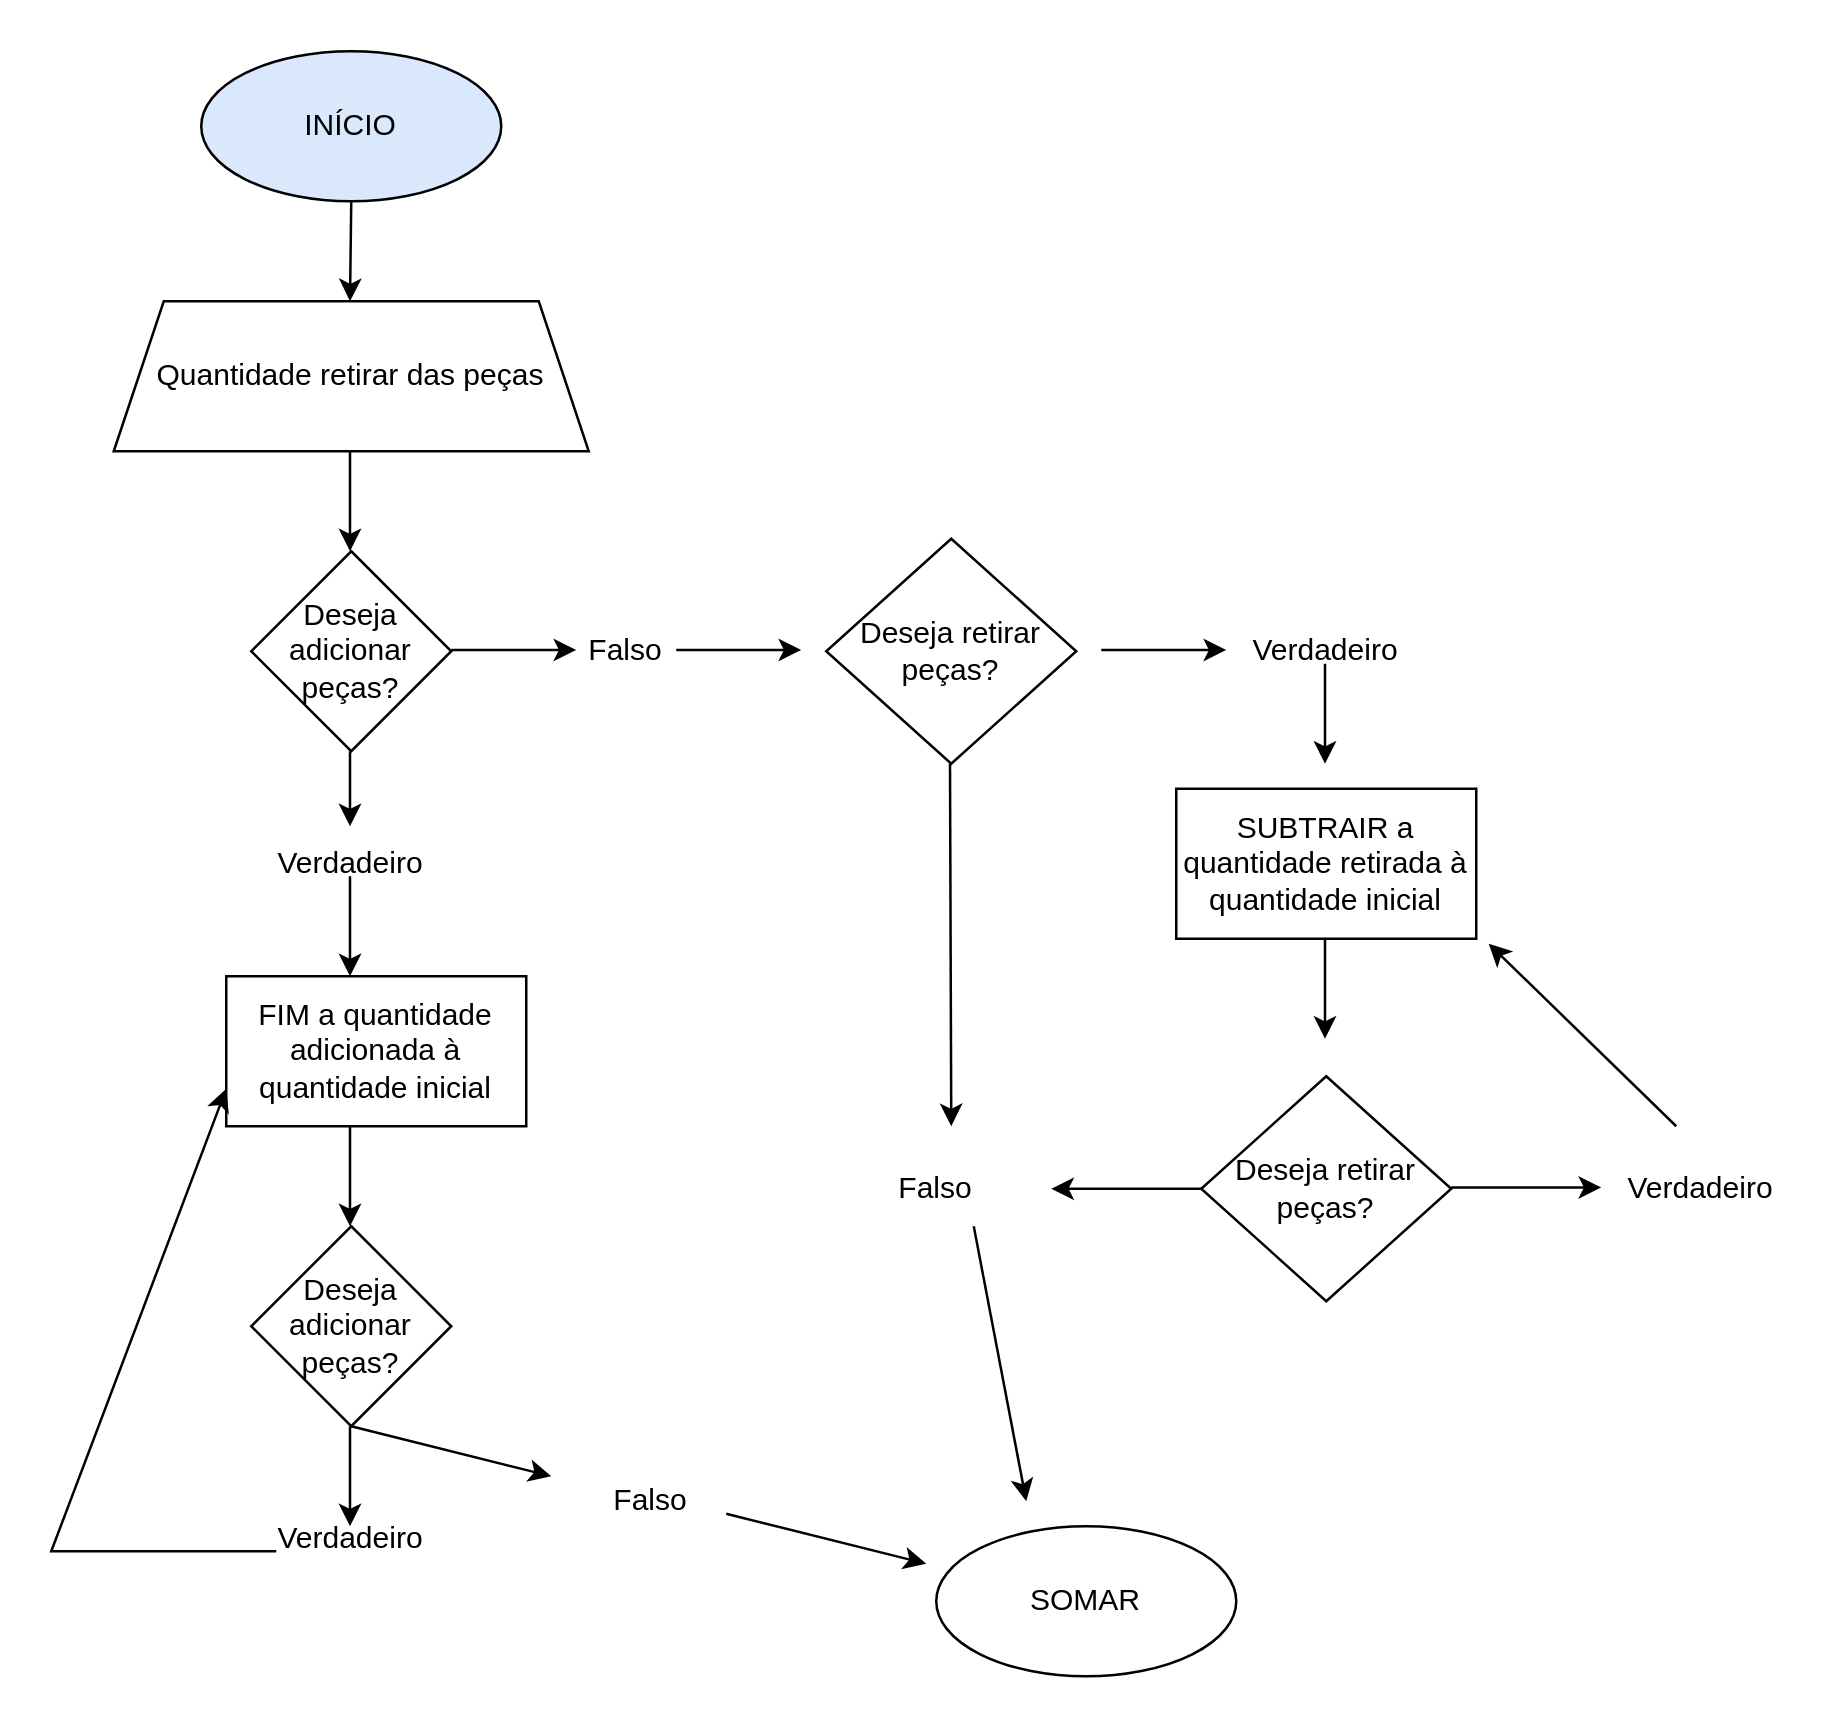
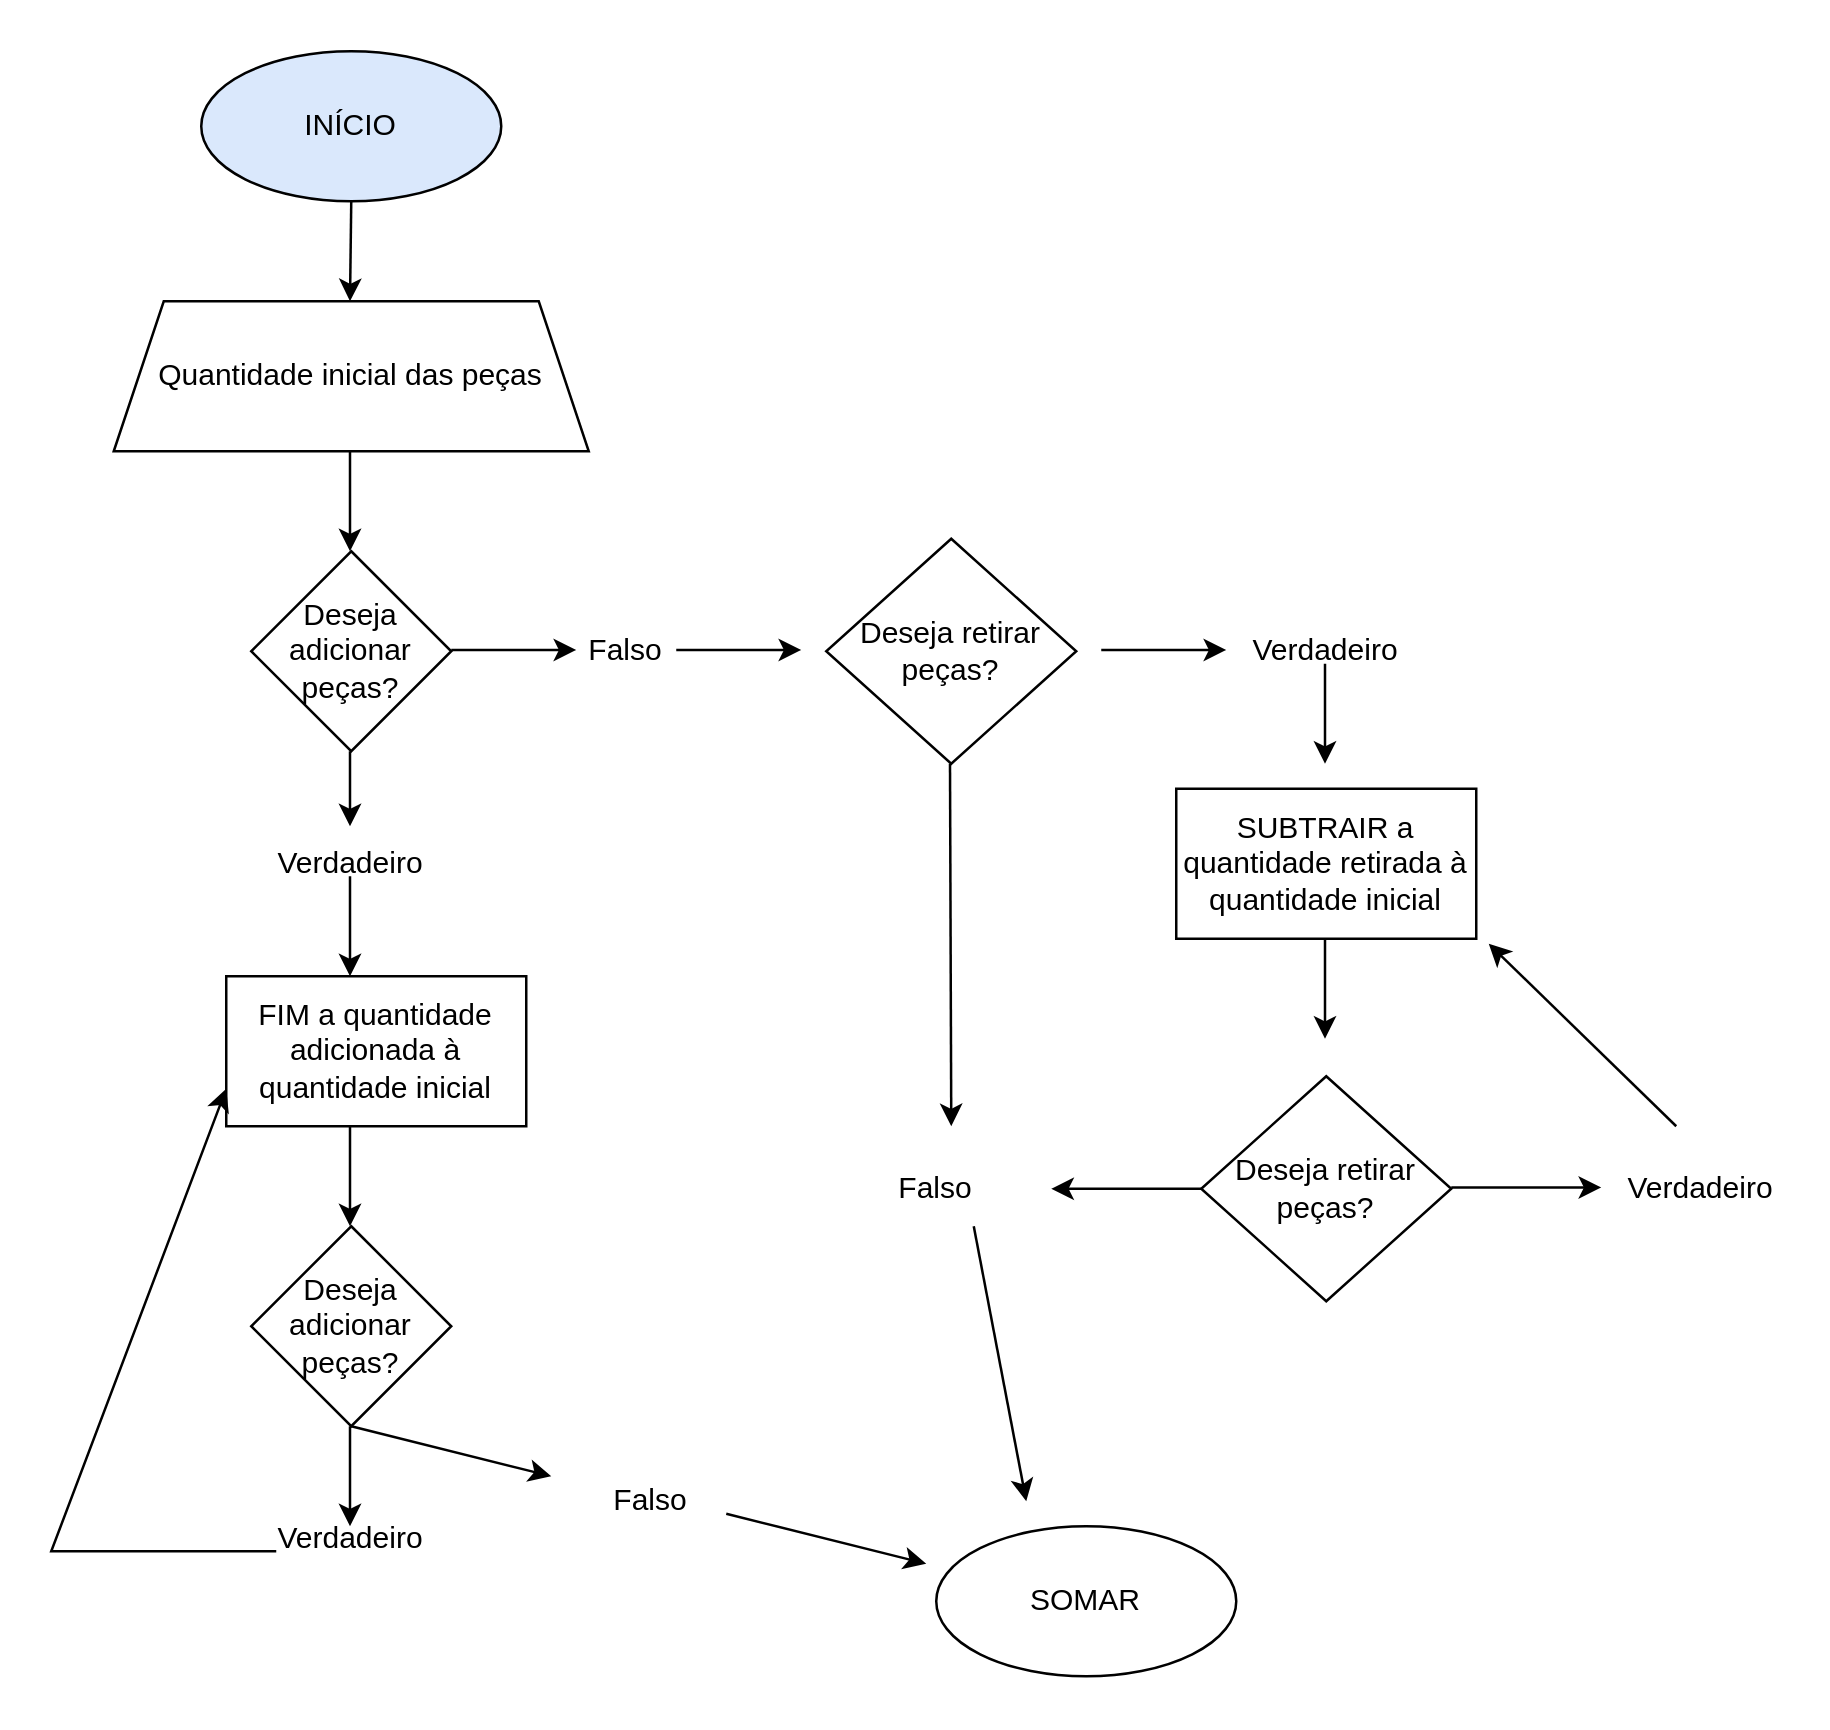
  <mxCell id="0" />
  <mxCell id="1" parent="0" />
  <mxCell id="2" value="INÍCIO" style="ellipse;whiteSpace=wrap;html=1;fillColor=#dae8fc;" vertex="1" parent="1"><mxGeometry x="80" y="20" width="120" height="60" as="geometry" /></mxCell>
- <mxCell id="3" value="Quantidade retirar das peças" style="shape=trapezoid;perimeter=trapezoidPerimeter;whiteSpace=wrap;html=1;fixedSize=1;" vertex="1" parent="1"><mxGeometry x="45" y="120" width="190" height="60" as="geometry" /></mxCell>
+ <mxCell id="3" value="Quantidade inicial das peças" style="shape=trapezoid;perimeter=trapezoidPerimeter;whiteSpace=wrap;html=1;fixedSize=1;" vertex="1" parent="1"><mxGeometry x="45" y="120" width="190" height="60" as="geometry" /></mxCell>
  <mxCell id="4" value="Deseja adicionar peças?" style="rhombus;whiteSpace=wrap;html=1;" vertex="1" parent="1"><mxGeometry x="100" y="220" width="80" height="80" as="geometry" /></mxCell>
  <mxCell id="5" value="FIM a quantidade adicionada à quantidade inicial" style="rounded=0;whiteSpace=wrap;html=1;" vertex="1" parent="1"><mxGeometry x="90" y="390" width="120" height="60" as="geometry" /></mxCell>
  <mxCell id="6" value="" style="endArrow=classic;html=1;rounded=0;" edge="1" parent="1"><mxGeometry width="50" height="50" relative="1" as="geometry"><mxPoint x="140" y="80" as="sourcePoint" /><mxPoint x="139.5" y="120" as="targetPoint" /><Array as="points" /></mxGeometry></mxCell>
  <mxCell id="7" value="" style="endArrow=classic;html=1;rounded=0;" edge="1" parent="1"><mxGeometry width="50" height="50" relative="1" as="geometry"><mxPoint x="139.5" y="180" as="sourcePoint" /><mxPoint x="139.5" y="220" as="targetPoint" /><Array as="points" /></mxGeometry></mxCell>
  <mxCell id="8" value="" style="endArrow=classic;html=1;rounded=0;" edge="1" parent="1"><mxGeometry width="50" height="50" relative="1" as="geometry"><mxPoint x="139.5" y="300" as="sourcePoint" /><mxPoint x="139.5" y="330" as="targetPoint" /><Array as="points"><mxPoint x="139.5" y="300" /></Array></mxGeometry></mxCell>
  <mxCell id="9" value="Verdadeiro" style="text;html=1;strokeColor=none;fillColor=none;align=center;verticalAlign=middle;whiteSpace=wrap;rounded=0;" vertex="1" parent="1"><mxGeometry x="110" y="330" width="60" height="30" as="geometry" /></mxCell>
  <mxCell id="10" value="" style="endArrow=classic;html=1;rounded=0;" edge="1" parent="1"><mxGeometry width="50" height="50" relative="1" as="geometry"><mxPoint x="139.5" y="350" as="sourcePoint" /><mxPoint x="139.5" y="390" as="targetPoint" /><Array as="points" /></mxGeometry></mxCell>
  <mxCell id="11" value="Deseja adicionar peças?" style="rhombus;whiteSpace=wrap;html=1;" vertex="1" parent="1"><mxGeometry x="100" y="490" width="80" height="80" as="geometry" /></mxCell>
  <mxCell id="12" value="Verdadeiro" style="text;html=1;strokeColor=none;fillColor=none;align=center;verticalAlign=middle;whiteSpace=wrap;rounded=0;" vertex="1" parent="1"><mxGeometry x="110" y="600" width="60" height="30" as="geometry" /></mxCell>
  <mxCell id="13" value="" style="endArrow=classic;html=1;rounded=0;" edge="1" parent="1"><mxGeometry width="50" height="50" relative="1" as="geometry"><mxPoint x="139.5" y="450" as="sourcePoint" /><mxPoint x="139.5" y="490" as="targetPoint" /><Array as="points" /></mxGeometry></mxCell>
  <mxCell id="14" value="" style="endArrow=classic;html=1;rounded=0;" edge="1" parent="1"><mxGeometry width="50" height="50" relative="1" as="geometry"><mxPoint x="139.5" y="570" as="sourcePoint" /><mxPoint x="139.5" y="610" as="targetPoint" /></mxGeometry></mxCell>
  <mxCell id="15" value="" style="endArrow=classic;html=1;rounded=0;entryX=0;entryY=0.75;entryDx=0;entryDy=0;" edge="1" parent="1" target="5"><mxGeometry width="50" height="50" relative="1" as="geometry"><mxPoint x="110" y="620" as="sourcePoint" /><mxPoint x="20" y="420" as="targetPoint" /><Array as="points"><mxPoint x="20" y="620" /></Array></mxGeometry></mxCell>
  <mxCell id="16" value="" style="endArrow=classic;html=1;rounded=0;" edge="1" parent="1"><mxGeometry width="50" height="50" relative="1" as="geometry"><mxPoint x="180" y="259.5" as="sourcePoint" /><mxPoint x="230" y="259.5" as="targetPoint" /></mxGeometry></mxCell>
  <mxCell id="17" value="Falso" style="text;html=1;strokeColor=none;fillColor=none;align=center;verticalAlign=middle;whiteSpace=wrap;rounded=0;" vertex="1" parent="1"><mxGeometry x="220" y="245" width="60" height="30" as="geometry" /></mxCell>
  <mxCell id="18" value="" style="endArrow=classic;html=1;rounded=0;" edge="1" parent="1"><mxGeometry width="50" height="50" relative="1" as="geometry"><mxPoint x="270" y="259.5" as="sourcePoint" /><mxPoint x="320" y="259.5" as="targetPoint" /></mxGeometry></mxCell>
  <mxCell id="19" value="SUBTRAIR a quantidade retirada à quantidade inicial" style="rounded=0;whiteSpace=wrap;html=1;" vertex="1" parent="1"><mxGeometry x="470" y="315" width="120" height="60" as="geometry" /></mxCell>
  <mxCell id="20" value="Deseja retirar peças?" style="rhombus;whiteSpace=wrap;html=1;" vertex="1" parent="1"><mxGeometry x="330" y="215" width="100" height="90" as="geometry" /></mxCell>
  <mxCell id="21" value="" style="endArrow=classic;html=1;rounded=0;" edge="1" parent="1"><mxGeometry width="50" height="50" relative="1" as="geometry"><mxPoint x="440" y="259.5" as="sourcePoint" /><mxPoint x="490" y="259.5" as="targetPoint" /></mxGeometry></mxCell>
  <mxCell id="22" value="Verdadeiro" style="text;html=1;strokeColor=none;fillColor=none;align=center;verticalAlign=middle;whiteSpace=wrap;rounded=0;" vertex="1" parent="1"><mxGeometry x="500" y="245" width="60" height="30" as="geometry" /></mxCell>
  <mxCell id="23" value="" style="endArrow=classic;html=1;rounded=0;" edge="1" parent="1"><mxGeometry width="50" height="50" relative="1" as="geometry"><mxPoint x="529.5" y="265" as="sourcePoint" /><mxPoint x="529.5" y="305" as="targetPoint" /><Array as="points"><mxPoint x="529.5" y="295" /></Array></mxGeometry></mxCell>
  <mxCell id="24" value="" style="endArrow=classic;html=1;rounded=0;" edge="1" parent="1"><mxGeometry width="50" height="50" relative="1" as="geometry"><mxPoint x="379.5" y="305" as="sourcePoint" /><mxPoint x="380" y="450" as="targetPoint" /></mxGeometry></mxCell>
  <mxCell id="25" value="Deseja retirar peças?" style="rhombus;whiteSpace=wrap;html=1;" vertex="1" parent="1"><mxGeometry x="480" y="430" width="100" height="90" as="geometry" /></mxCell>
  <mxCell id="26" value="" style="endArrow=classic;html=1;rounded=0;exitX=0;exitY=0.5;exitDx=0;exitDy=0;" edge="1" parent="1" source="25"><mxGeometry width="50" height="50" relative="1" as="geometry"><mxPoint x="440" y="450" as="sourcePoint" /><mxPoint x="420" y="475" as="targetPoint" /></mxGeometry></mxCell>
  <mxCell id="27" value="" style="endArrow=classic;html=1;rounded=0;startArrow=none;exitX=0.75;exitY=1;exitDx=0;exitDy=0;" edge="1" parent="1" source="34"><mxGeometry width="50" height="50" relative="1" as="geometry"><mxPoint x="330" y="510" as="sourcePoint" /><mxPoint x="410" y="600" as="targetPoint" /></mxGeometry></mxCell>
  <mxCell id="28" value="Verdadeiro" style="text;html=1;strokeColor=none;fillColor=none;align=center;verticalAlign=middle;whiteSpace=wrap;rounded=0;" vertex="1" parent="1"><mxGeometry x="650" y="460" width="60" height="30" as="geometry" /></mxCell>
  <mxCell id="29" value="" style="endArrow=classic;html=1;rounded=0;" edge="1" parent="1"><mxGeometry width="50" height="50" relative="1" as="geometry"><mxPoint x="580" y="474.5" as="sourcePoint" /><mxPoint x="640" y="474.5" as="targetPoint" /></mxGeometry></mxCell>
  <mxCell id="30" value="" style="endArrow=classic;html=1;rounded=0;" edge="1" parent="1"><mxGeometry width="50" height="50" relative="1" as="geometry"><mxPoint x="670" y="450" as="sourcePoint" /><mxPoint x="595" y="377" as="targetPoint" /></mxGeometry></mxCell>
  <mxCell id="31" value="" style="endArrow=classic;html=1;rounded=0;" edge="1" parent="1"><mxGeometry width="50" height="50" relative="1" as="geometry"><mxPoint x="529.5" y="375" as="sourcePoint" /><mxPoint x="529.5" y="415" as="targetPoint" /><Array as="points" /></mxGeometry></mxCell>
  <mxCell id="32" value="Falso" style="text;html=1;strokeColor=none;fillColor=none;align=center;verticalAlign=middle;whiteSpace=wrap;rounded=0;" vertex="1" parent="1"><mxGeometry x="230" y="585" width="60" height="30" as="geometry" /></mxCell>
  <mxCell id="33" value="" style="endArrow=classic;html=1;rounded=0;exitX=0.5;exitY=1;exitDx=0;exitDy=0;" edge="1" parent="1" source="11"><mxGeometry width="50" height="50" relative="1" as="geometry"><mxPoint x="180" y="530" as="sourcePoint" /><mxPoint x="220" y="590" as="targetPoint" /></mxGeometry></mxCell>
  <mxCell id="34" value="Falso" style="text;html=1;strokeColor=none;fillColor=none;align=center;verticalAlign=middle;whiteSpace=wrap;rounded=0;" vertex="1" parent="1"><mxGeometry x="344" y="460" width="60" height="30" as="geometry" /></mxCell>
  <mxCell id="35" value="SOMAR" style="ellipse;whiteSpace=wrap;html=1;" vertex="1" parent="1"><mxGeometry x="374" y="610" width="120" height="60" as="geometry" /></mxCell>
  <mxCell id="36" value="" style="endArrow=classic;html=1;rounded=0;exitX=0.5;exitY=1;exitDx=0;exitDy=0;" edge="1" parent="1"><mxGeometry width="50" height="50" relative="1" as="geometry"><mxPoint x="290" y="605" as="sourcePoint" /><mxPoint x="370" y="625" as="targetPoint" /></mxGeometry></mxCell>
